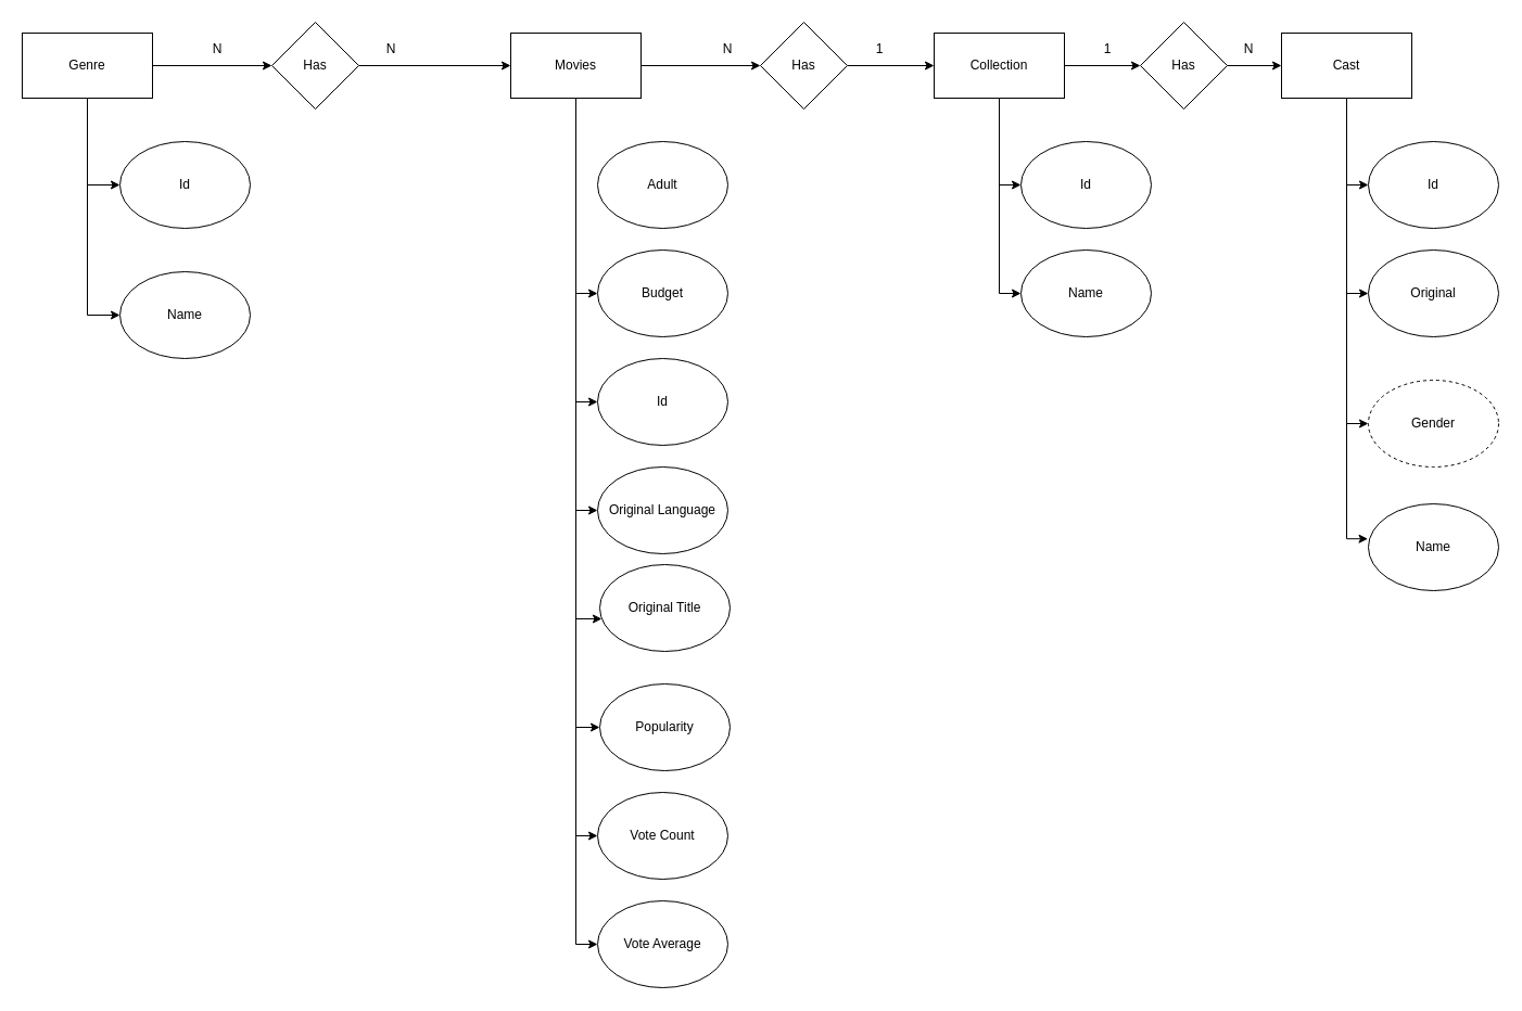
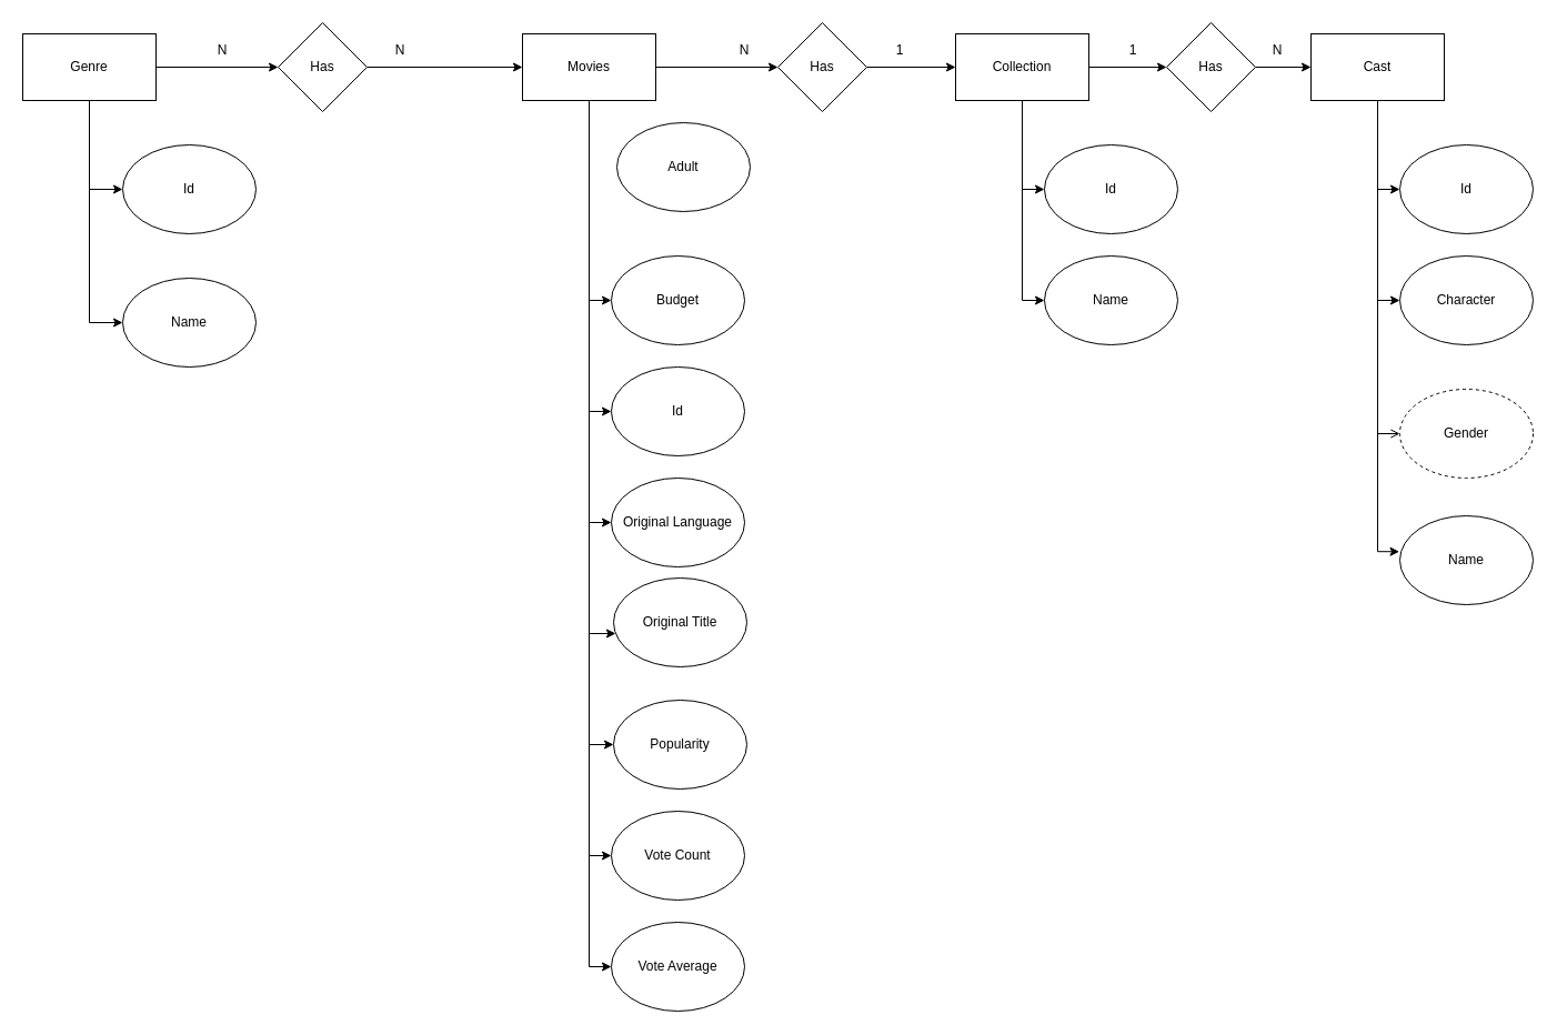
  <mxCell id="0" />
  <mxCell id="1" parent="0" />
  <mxCell id="2" style="edgeStyle=orthogonalEdgeStyle;rounded=0;orthogonalLoop=1;jettySize=auto;html=1;entryX=0;entryY=0.5;entryDx=0;entryDy=0;" parent="1" source="10" target="16" edge="1"><mxGeometry relative="1" as="geometry"><mxPoint x="530" y="670" as="targetPoint" /></mxGeometry></mxCell>
  <mxCell id="3" style="edgeStyle=orthogonalEdgeStyle;rounded=0;orthogonalLoop=1;jettySize=auto;html=1;" parent="1" source="10" target="15" edge="1"><mxGeometry relative="1" as="geometry"><Array as="points"><mxPoint x="530" y="570" /></Array></mxGeometry></mxCell>
  <mxCell id="4" style="edgeStyle=orthogonalEdgeStyle;rounded=0;orthogonalLoop=1;jettySize=auto;html=1;entryX=0;entryY=0.5;entryDx=0;entryDy=0;" parent="1" source="10" target="14" edge="1"><mxGeometry relative="1" as="geometry" /></mxCell>
  <mxCell id="5" style="edgeStyle=orthogonalEdgeStyle;rounded=0;orthogonalLoop=1;jettySize=auto;html=1;entryX=0;entryY=0.5;entryDx=0;entryDy=0;" parent="1" source="10" target="13" edge="1"><mxGeometry relative="1" as="geometry" /></mxCell>
  <mxCell id="6" style="edgeStyle=orthogonalEdgeStyle;rounded=0;orthogonalLoop=1;jettySize=auto;html=1;entryX=0;entryY=0.5;entryDx=0;entryDy=0;" parent="1" source="10" target="12" edge="1"><mxGeometry relative="1" as="geometry" /></mxCell>
  <mxCell id="7" style="edgeStyle=orthogonalEdgeStyle;rounded=0;orthogonalLoop=1;jettySize=auto;html=1;entryX=0;entryY=0.5;entryDx=0;entryDy=0;" parent="1" source="10" target="24" edge="1"><mxGeometry relative="1" as="geometry" /></mxCell>
  <mxCell id="8" style="edgeStyle=orthogonalEdgeStyle;rounded=0;orthogonalLoop=1;jettySize=auto;html=1;entryX=0;entryY=0.5;entryDx=0;entryDy=0;" edge="1" parent="1" source="10" target="50"><mxGeometry relative="1" as="geometry" /></mxCell>
  <mxCell id="9" style="edgeStyle=orthogonalEdgeStyle;rounded=0;orthogonalLoop=1;jettySize=auto;html=1;" edge="1" parent="1" source="10" target="51"><mxGeometry relative="1" as="geometry"><Array as="points"><mxPoint x="530" y="870" /></Array></mxGeometry></mxCell>
  <mxCell id="10" value="Movies" style="rounded=0;whiteSpace=wrap;html=1;" parent="1" vertex="1"><mxGeometry x="470" y="30" width="120" height="60" as="geometry" /></mxCell>
- <mxCell id="11" value="Adult" style="ellipse;whiteSpace=wrap;html=1;" parent="1" vertex="1"><mxGeometry x="550" y="130" width="120" height="80" as="geometry" /></mxCell>
+ <mxCell id="11" value="Adult" style="ellipse;whiteSpace=wrap;html=1;" parent="1" vertex="1"><mxGeometry x="555" y="110" width="120" height="80" as="geometry" /></mxCell>
  <mxCell id="12" value="Budget" style="ellipse;whiteSpace=wrap;html=1;" parent="1" vertex="1"><mxGeometry x="550" y="230" width="120" height="80" as="geometry" /></mxCell>
  <mxCell id="13" value="&lt;div&gt;Id&lt;/div&gt;" style="ellipse;whiteSpace=wrap;html=1;" parent="1" vertex="1"><mxGeometry x="550" y="330" width="120" height="80" as="geometry" /></mxCell>
  <mxCell id="14" value="Original Language" style="ellipse;whiteSpace=wrap;html=1;" parent="1" vertex="1"><mxGeometry x="550" y="430" width="120" height="80" as="geometry" /></mxCell>
  <mxCell id="15" value="Original Title" style="ellipse;whiteSpace=wrap;html=1;" parent="1" vertex="1"><mxGeometry x="552" y="520" width="120" height="80" as="geometry" /></mxCell>
  <mxCell id="16" value="Popularity" style="ellipse;whiteSpace=wrap;html=1;" parent="1" vertex="1"><mxGeometry x="552" y="630" width="120" height="80" as="geometry" /></mxCell>
  <mxCell id="17" style="edgeStyle=orthogonalEdgeStyle;rounded=0;orthogonalLoop=1;jettySize=auto;html=1;entryX=0;entryY=0.5;entryDx=0;entryDy=0;" parent="1" source="20" target="21" edge="1"><mxGeometry relative="1" as="geometry" /></mxCell>
  <mxCell id="18" style="edgeStyle=orthogonalEdgeStyle;rounded=0;orthogonalLoop=1;jettySize=auto;html=1;entryX=0;entryY=0.5;entryDx=0;entryDy=0;" parent="1" source="20" target="22" edge="1"><mxGeometry relative="1" as="geometry" /></mxCell>
  <mxCell id="19" style="edgeStyle=orthogonalEdgeStyle;rounded=0;orthogonalLoop=1;jettySize=auto;html=1;" parent="1" source="20" target="37" edge="1"><mxGeometry relative="1" as="geometry" /></mxCell>
  <mxCell id="20" value="&lt;div&gt;Collection&lt;/div&gt;" style="rounded=0;whiteSpace=wrap;html=1;" parent="1" vertex="1"><mxGeometry x="860" y="30" width="120" height="60" as="geometry" /></mxCell>
  <mxCell id="21" value="Id" style="ellipse;whiteSpace=wrap;html=1;" parent="1" vertex="1"><mxGeometry x="940" y="130" width="120" height="80" as="geometry" /></mxCell>
  <mxCell id="22" value="Name" style="ellipse;whiteSpace=wrap;html=1;" parent="1" vertex="1"><mxGeometry x="940" y="230" width="120" height="80" as="geometry" /></mxCell>
  <mxCell id="23" style="edgeStyle=orthogonalEdgeStyle;rounded=0;orthogonalLoop=1;jettySize=auto;html=1;entryX=0;entryY=0.5;entryDx=0;entryDy=0;" parent="1" source="24" target="20" edge="1"><mxGeometry relative="1" as="geometry" /></mxCell>
  <mxCell id="24" value="Has" style="rhombus;whiteSpace=wrap;html=1;" parent="1" vertex="1"><mxGeometry x="700" y="20" width="80" height="80" as="geometry" /></mxCell>
  <mxCell id="25" value="N" style="text;html=1;strokeColor=none;fillColor=none;align=center;verticalAlign=middle;whiteSpace=wrap;rounded=0;" parent="1" vertex="1"><mxGeometry x="640" y="30" width="60" height="30" as="geometry" /></mxCell>
  <mxCell id="26" value="1" style="text;html=1;strokeColor=none;fillColor=none;align=center;verticalAlign=middle;whiteSpace=wrap;rounded=0;" parent="1" vertex="1"><mxGeometry x="780" y="30" width="60" height="30" as="geometry" /></mxCell>
  <mxCell id="27" style="edgeStyle=orthogonalEdgeStyle;rounded=0;orthogonalLoop=1;jettySize=auto;html=1;entryX=0;entryY=0.5;entryDx=0;entryDy=0;" parent="1" source="31" target="32" edge="1"><mxGeometry relative="1" as="geometry" /></mxCell>
  <mxCell id="28" style="edgeStyle=orthogonalEdgeStyle;rounded=0;orthogonalLoop=1;jettySize=auto;html=1;entryX=0;entryY=0.5;entryDx=0;entryDy=0;" parent="1" source="31" target="33" edge="1"><mxGeometry relative="1" as="geometry" /></mxCell>
- <mxCell id="29" style="edgeStyle=orthogonalEdgeStyle;rounded=0;orthogonalLoop=1;jettySize=auto;html=1;entryX=0;entryY=0.5;entryDx=0;entryDy=0;" parent="1" source="31" target="34" edge="1"><mxGeometry relative="1" as="geometry" /></mxCell>
+ <mxCell id="29" style="edgeStyle=orthogonalEdgeStyle;rounded=0;orthogonalLoop=1;jettySize=auto;html=1;entryX=0;entryY=0.5;entryDx=0;entryDy=0;endArrow=open;" parent="1" source="31" target="34" edge="1"><mxGeometry relative="1" as="geometry" /></mxCell>
  <mxCell id="30" style="edgeStyle=orthogonalEdgeStyle;rounded=0;orthogonalLoop=1;jettySize=auto;html=1;entryX=-0.004;entryY=0.403;entryDx=0;entryDy=0;entryPerimeter=0;" parent="1" source="31" target="35" edge="1"><mxGeometry relative="1" as="geometry" /></mxCell>
  <mxCell id="31" value="Cast" style="rounded=0;whiteSpace=wrap;html=1;" parent="1" vertex="1"><mxGeometry x="1180" y="30" width="120" height="60" as="geometry" /></mxCell>
  <mxCell id="32" value="Id" style="ellipse;whiteSpace=wrap;html=1;" parent="1" vertex="1"><mxGeometry x="1260" y="130" width="120" height="80" as="geometry" /></mxCell>
- <mxCell id="33" value="Original" style="ellipse;whiteSpace=wrap;html=1;" parent="1" vertex="1"><mxGeometry x="1260" y="230" width="120" height="80" as="geometry" /></mxCell>
+ <mxCell id="33" value="Character" style="ellipse;whiteSpace=wrap;html=1;" parent="1" vertex="1"><mxGeometry x="1260" y="230" width="120" height="80" as="geometry" /></mxCell>
  <mxCell id="34" value="&lt;div&gt;Gender&lt;/div&gt;" style="ellipse;whiteSpace=wrap;html=1;dashed=1;" parent="1" vertex="1"><mxGeometry x="1260" y="350" width="120" height="80" as="geometry" /></mxCell>
  <mxCell id="35" value="Name" style="ellipse;whiteSpace=wrap;html=1;" parent="1" vertex="1"><mxGeometry x="1260" y="464" width="120" height="80" as="geometry" /></mxCell>
  <mxCell id="36" style="edgeStyle=orthogonalEdgeStyle;rounded=0;orthogonalLoop=1;jettySize=auto;html=1;" parent="1" source="37" target="31" edge="1"><mxGeometry relative="1" as="geometry" /></mxCell>
  <mxCell id="37" value="Has" style="rhombus;whiteSpace=wrap;html=1;" parent="1" vertex="1"><mxGeometry x="1050" y="20" width="80" height="80" as="geometry" /></mxCell>
  <mxCell id="38" value="N" style="text;html=1;strokeColor=none;fillColor=none;align=center;verticalAlign=middle;whiteSpace=wrap;rounded=0;" parent="1" vertex="1"><mxGeometry x="1120" y="30" width="60" height="30" as="geometry" /></mxCell>
  <mxCell id="39" value="1" style="text;html=1;strokeColor=none;fillColor=none;align=center;verticalAlign=middle;whiteSpace=wrap;rounded=0;" parent="1" vertex="1"><mxGeometry x="990" y="30" width="60" height="30" as="geometry" /></mxCell>
  <mxCell id="40" style="edgeStyle=orthogonalEdgeStyle;rounded=0;orthogonalLoop=1;jettySize=auto;html=1;entryX=0;entryY=0.5;entryDx=0;entryDy=0;" parent="1" source="43" target="44" edge="1"><mxGeometry relative="1" as="geometry" /></mxCell>
  <mxCell id="41" style="edgeStyle=orthogonalEdgeStyle;rounded=0;orthogonalLoop=1;jettySize=auto;html=1;entryX=0;entryY=0.5;entryDx=0;entryDy=0;" parent="1" source="43" target="45" edge="1"><mxGeometry relative="1" as="geometry" /></mxCell>
  <mxCell id="42" style="edgeStyle=orthogonalEdgeStyle;rounded=0;orthogonalLoop=1;jettySize=auto;html=1;" parent="1" source="43" target="47" edge="1"><mxGeometry relative="1" as="geometry" /></mxCell>
  <mxCell id="43" value="Genre" style="rounded=0;whiteSpace=wrap;html=1;" parent="1" vertex="1"><mxGeometry x="20" y="30" width="120" height="60" as="geometry" /></mxCell>
  <mxCell id="44" value="&lt;div&gt;Id&lt;/div&gt;" style="ellipse;whiteSpace=wrap;html=1;" parent="1" vertex="1"><mxGeometry x="110" y="130" width="120" height="80" as="geometry" /></mxCell>
  <mxCell id="45" value="Name" style="ellipse;whiteSpace=wrap;html=1;" parent="1" vertex="1"><mxGeometry x="110" y="250" width="120" height="80" as="geometry" /></mxCell>
  <mxCell id="46" style="edgeStyle=orthogonalEdgeStyle;rounded=0;orthogonalLoop=1;jettySize=auto;html=1;" parent="1" source="47" target="10" edge="1"><mxGeometry relative="1" as="geometry" /></mxCell>
  <mxCell id="47" value="Has" style="rhombus;whiteSpace=wrap;html=1;" parent="1" vertex="1"><mxGeometry x="250" y="20" width="80" height="80" as="geometry" /></mxCell>
  <mxCell id="48" value="N" style="text;html=1;strokeColor=none;fillColor=none;align=center;verticalAlign=middle;whiteSpace=wrap;rounded=0;" parent="1" vertex="1"><mxGeometry x="170" y="30" width="60" height="30" as="geometry" /></mxCell>
  <mxCell id="49" value="N" style="text;html=1;strokeColor=none;fillColor=none;align=center;verticalAlign=middle;whiteSpace=wrap;rounded=0;" parent="1" vertex="1"><mxGeometry x="330" y="30" width="60" height="30" as="geometry" /></mxCell>
  <mxCell id="50" value="Vote Count" style="ellipse;whiteSpace=wrap;html=1;" vertex="1" parent="1"><mxGeometry x="550" y="730" width="120" height="80" as="geometry" /></mxCell>
  <mxCell id="51" value="Vote Average" style="ellipse;whiteSpace=wrap;html=1;" vertex="1" parent="1"><mxGeometry x="550" y="830" width="120" height="80" as="geometry" /></mxCell>
